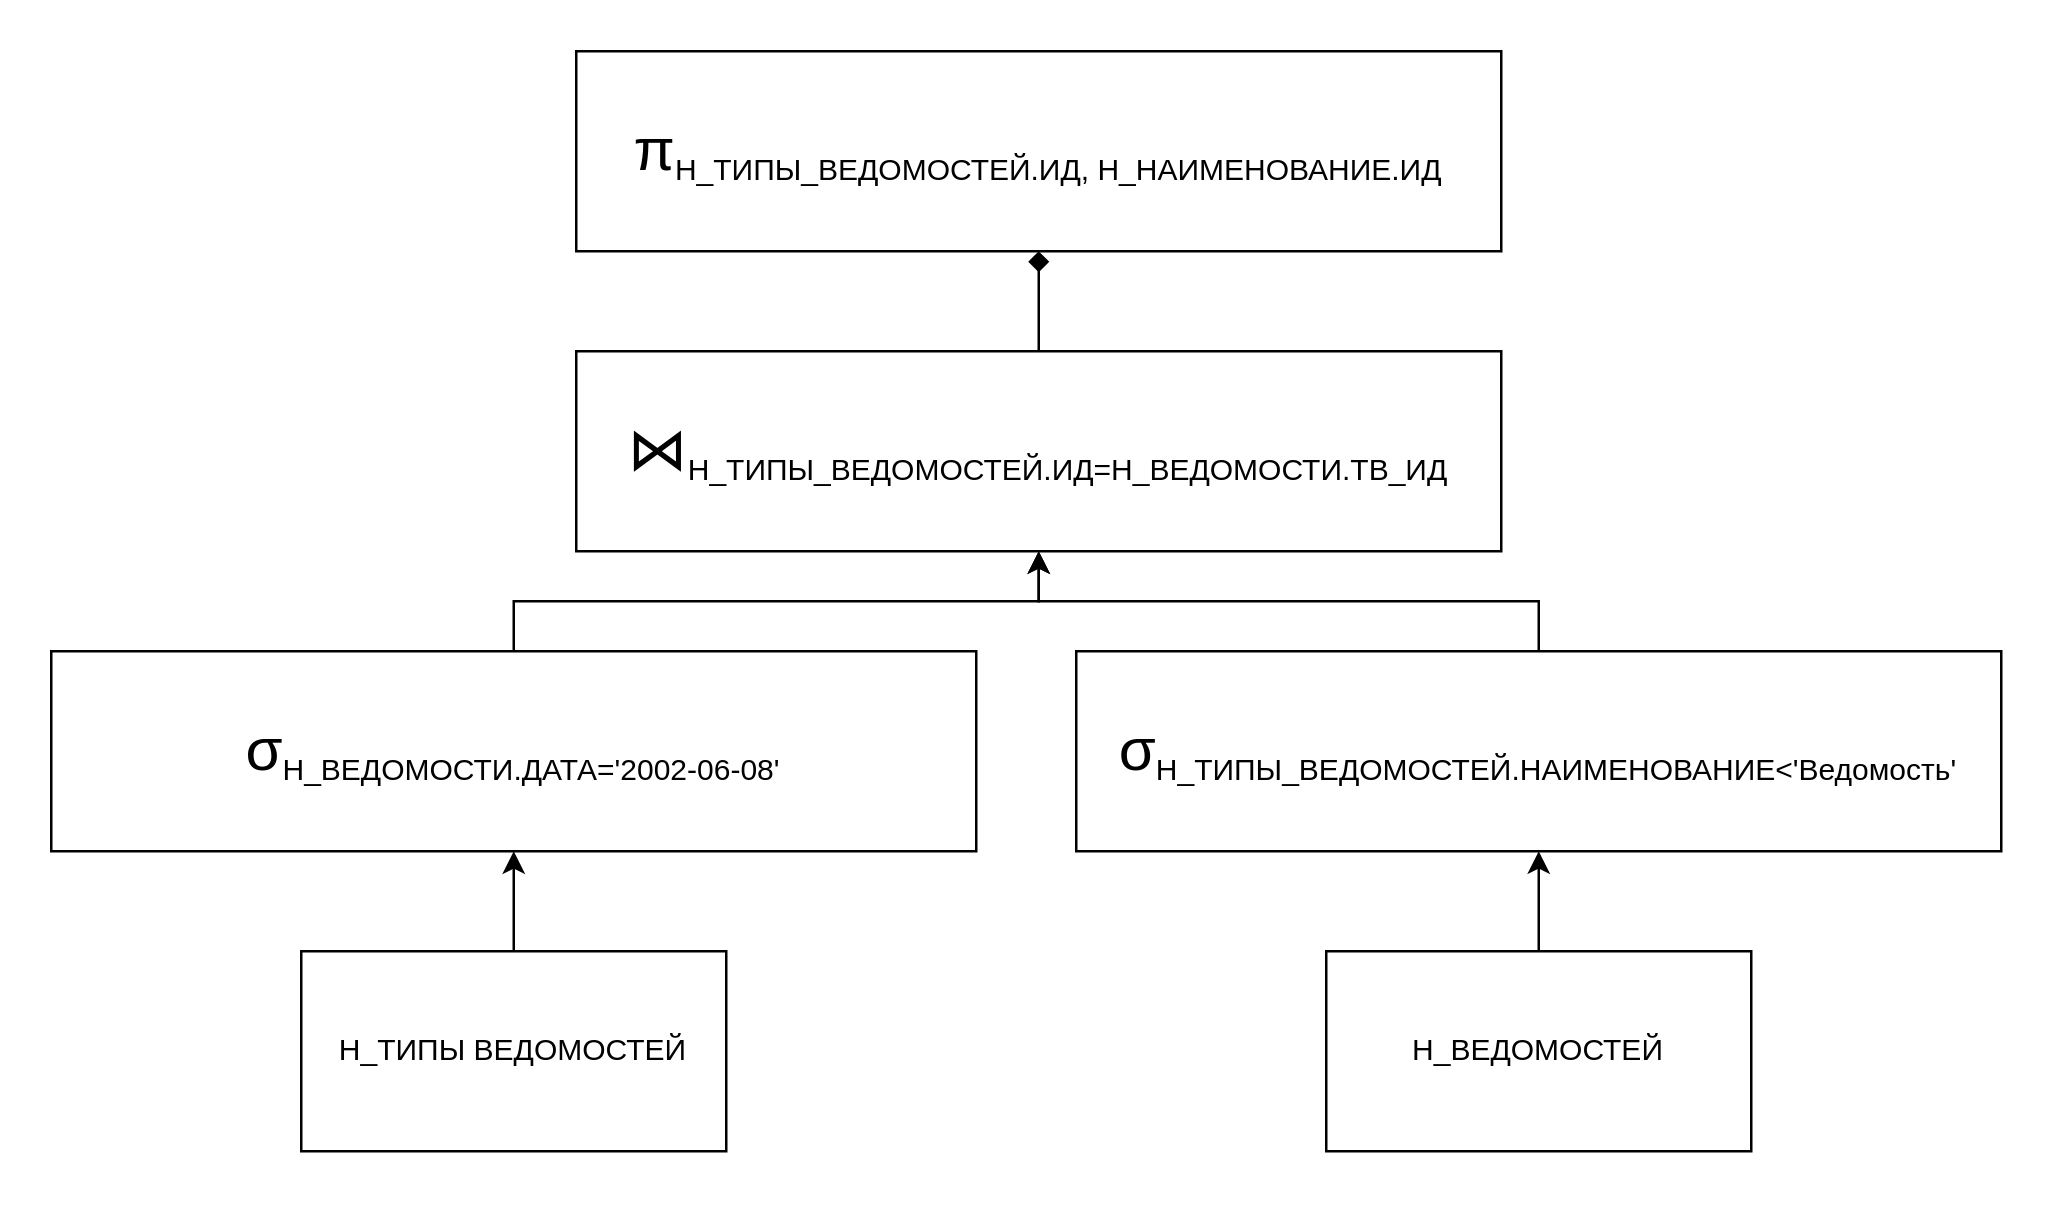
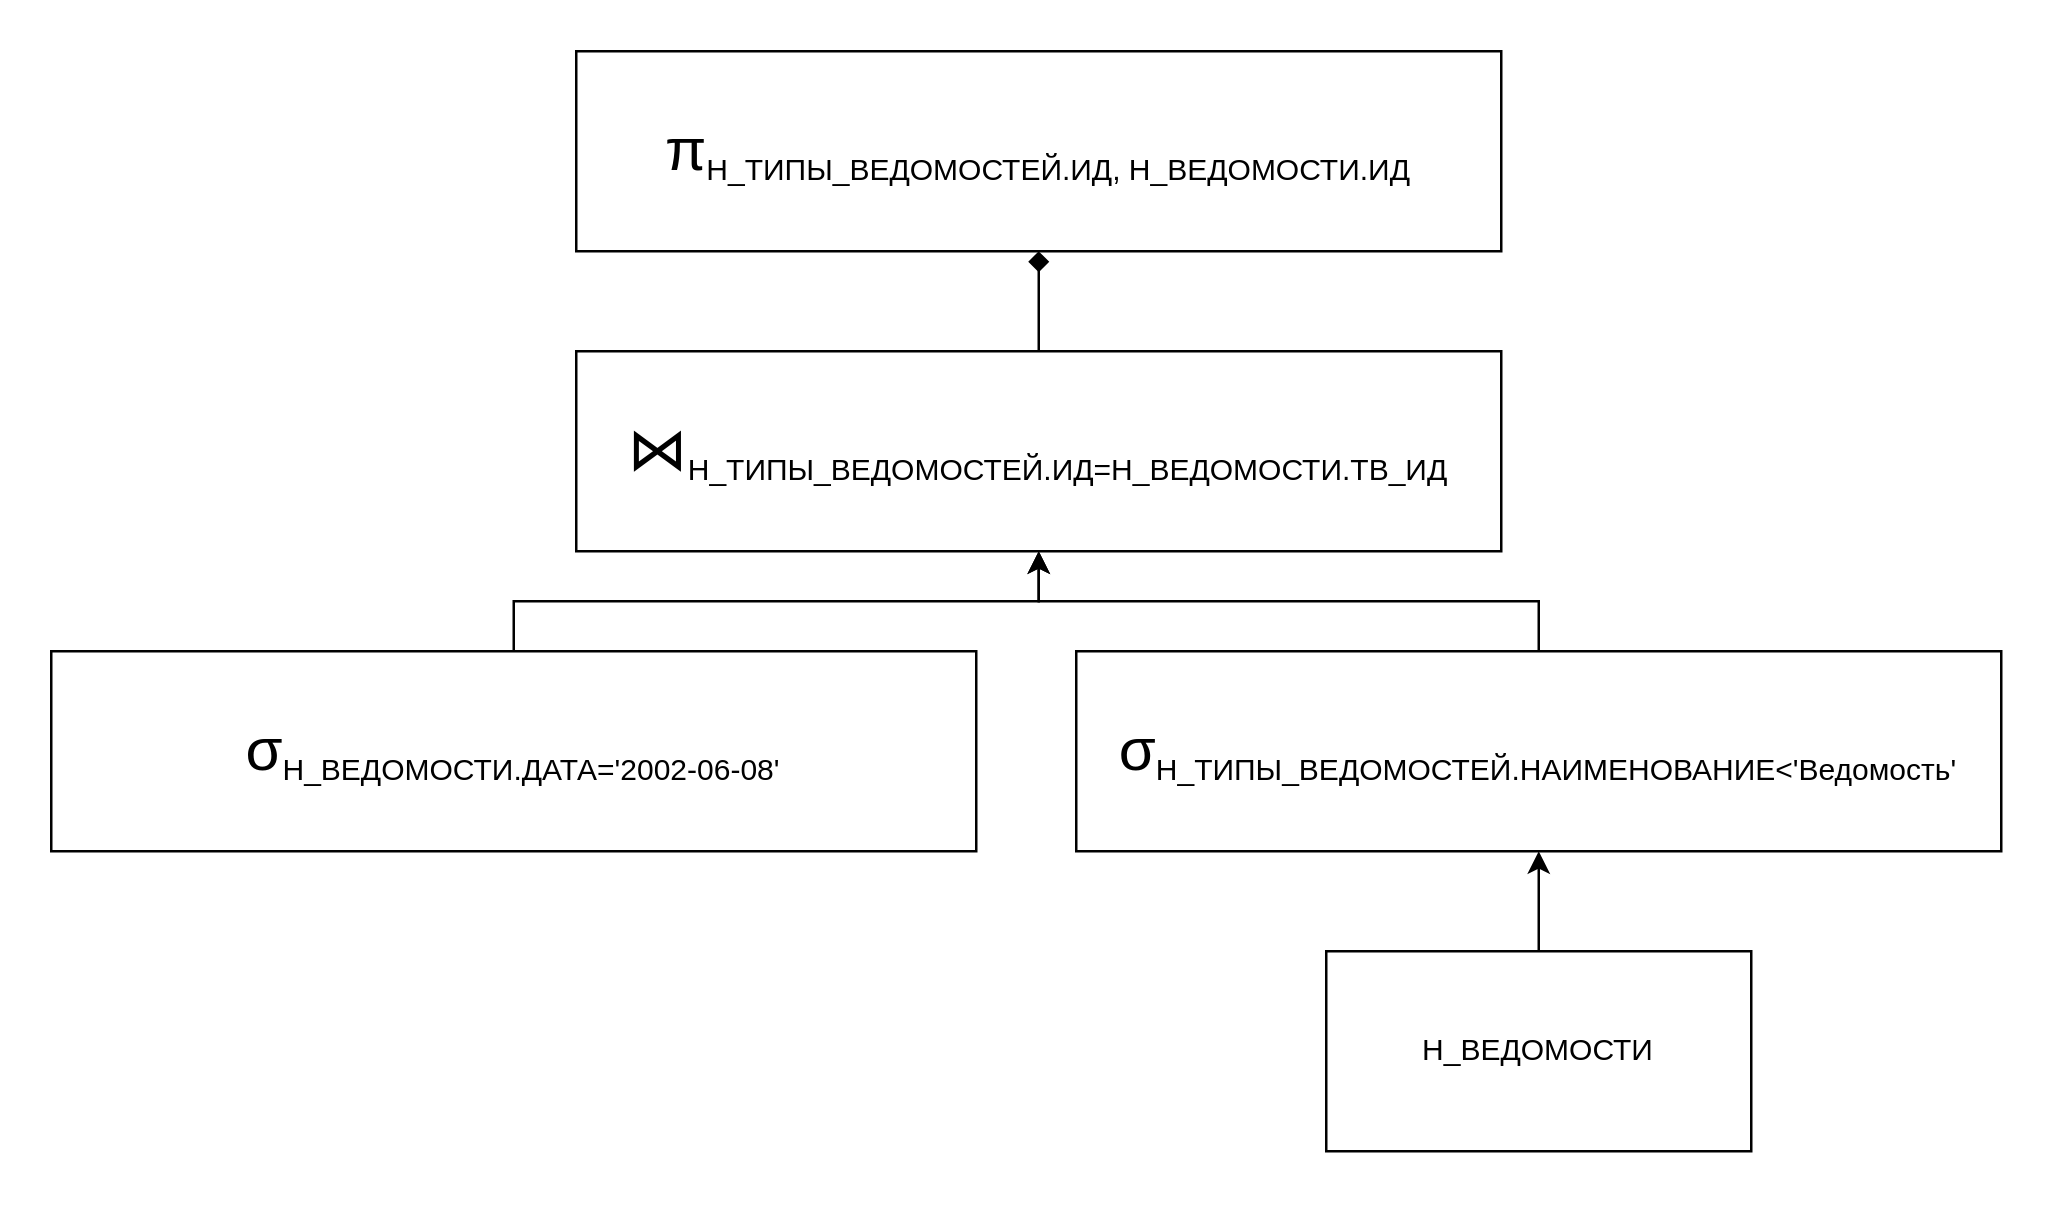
  <mxCell id="0" />
  <mxCell id="1" parent="0" />
- <mxCell id="2" style="edgeStyle=orthogonalEdgeStyle;rounded=0;orthogonalLoop=1;jettySize=auto;html=1;entryX=0.5;entryY=1;entryDx=0;entryDy=0;" edge="1" parent="1" source="3" target="11"><mxGeometry relative="1" as="geometry" /></mxCell>
- <mxCell id="3" value="&lt;font style=&quot;font-size: 12px;&quot;&gt;Н_ТИПЫ ВЕДОМОСТЕЙ&lt;/font&gt;" style="rounded=0;whiteSpace=wrap;html=1;" parent="1" vertex="1"><mxGeometry x="120" y="380" width="170" height="80" as="geometry" /></mxCell>
  <mxCell id="4" style="edgeStyle=orthogonalEdgeStyle;rounded=0;orthogonalLoop=1;jettySize=auto;html=1;entryX=0.5;entryY=1;entryDx=0;entryDy=0;" edge="1" parent="1" source="5" target="9"><mxGeometry relative="1" as="geometry" /></mxCell>
- <mxCell id="5" value="&lt;font style=&quot;font-size: 12px;&quot;&gt;Н_ВЕДОМОСТЕЙ&lt;/font&gt;" style="rounded=0;whiteSpace=wrap;html=1;" parent="1" vertex="1"><mxGeometry x="530" y="380" width="170" height="80" as="geometry" /></mxCell>
+ <mxCell id="5" value="&lt;font style=&quot;font-size: 12px;&quot;&gt;Н_ВЕДОМОСТИ&lt;/font&gt;" style="rounded=0;whiteSpace=wrap;html=1;" parent="1" vertex="1"><mxGeometry x="530" y="380" width="170" height="80" as="geometry" /></mxCell>
  <mxCell id="6" style="edgeStyle=orthogonalEdgeStyle;rounded=0;orthogonalLoop=1;jettySize=auto;html=1;entryX=0.5;entryY=1;entryDx=0;entryDy=0;endArrow=diamond;" edge="1" parent="1" source="7" target="12"><mxGeometry relative="1" as="geometry" /></mxCell>
  <mxCell id="7" value="&lt;font style=&quot;font-size: 24px;&quot;&gt;⋈&lt;/font&gt;&lt;sub style=&quot;&quot;&gt;&lt;font style=&quot;font-size: 12px;&quot;&gt;Н_ТИПЫ_ВЕДОМОСТЕЙ.ИД=Н_ВЕДОМОСТИ.ТВ_ИД&lt;/font&gt;&lt;/sub&gt;" style="rounded=0;whiteSpace=wrap;html=1;" parent="1" vertex="1"><mxGeometry x="230" y="140" width="370" height="80" as="geometry" /></mxCell>
  <mxCell id="8" style="edgeStyle=orthogonalEdgeStyle;rounded=0;orthogonalLoop=1;jettySize=auto;html=1;entryX=0.5;entryY=1;entryDx=0;entryDy=0;" edge="1" parent="1" source="9" target="7"><mxGeometry relative="1" as="geometry" /></mxCell>
  <mxCell id="9" value="&lt;font style=&quot;font-size: 24px;&quot;&gt;σ&lt;/font&gt;&lt;sub style=&quot;&quot;&gt;&lt;font style=&quot;font-size: 12px;&quot;&gt;Н_ТИПЫ_ВЕДОМОСТЕЙ.НАИМЕНОВАНИЕ&amp;lt;'Ведомость'&lt;/font&gt;&lt;/sub&gt;" style="rounded=0;whiteSpace=wrap;html=1;" parent="1" vertex="1"><mxGeometry x="430" y="260" width="370" height="80" as="geometry" /></mxCell>
  <mxCell id="10" style="edgeStyle=orthogonalEdgeStyle;rounded=0;orthogonalLoop=1;jettySize=auto;html=1;entryX=0.5;entryY=1;entryDx=0;entryDy=0;" edge="1" parent="1" source="11" target="7"><mxGeometry relative="1" as="geometry" /></mxCell>
  <mxCell id="11" value="&lt;font style=&quot;font-size: 24px;&quot;&gt;σ&lt;/font&gt;&lt;sub style=&quot;&quot;&gt;&lt;font style=&quot;font-size: 12px;&quot;&gt;Н_ВЕДОМОСТИ.ДАТА='2002-06-08'&lt;/font&gt;&lt;/sub&gt;" style="rounded=0;whiteSpace=wrap;html=1;" parent="1" vertex="1"><mxGeometry x="20" y="260" width="370" height="80" as="geometry" /></mxCell>
- <mxCell id="12" value="&lt;font style=&quot;font-size: 24px;&quot;&gt;π&lt;/font&gt;&lt;sub style=&quot;&quot;&gt;&lt;font style=&quot;font-size: 12px;&quot;&gt;Н_ТИПЫ_ВЕДОМОСТЕЙ.ИД, Н_НАИМЕНОВАНИЕ.ИД&lt;/font&gt;&lt;/sub&gt;" style="rounded=0;whiteSpace=wrap;html=1;" parent="1" vertex="1"><mxGeometry x="230" y="20" width="370" height="80" as="geometry" /></mxCell>
+ <mxCell id="12" value="&lt;font style=&quot;font-size: 24px;&quot;&gt;π&lt;/font&gt;&lt;sub style=&quot;&quot;&gt;&lt;font style=&quot;font-size: 12px;&quot;&gt;Н_ТИПЫ_ВЕДОМОСТЕЙ.ИД, Н_ВЕДОМОСТИ.ИД&lt;/font&gt;&lt;/sub&gt;" style="rounded=0;whiteSpace=wrap;html=1;" parent="1" vertex="1"><mxGeometry x="230" y="20" width="370" height="80" as="geometry" /></mxCell>
